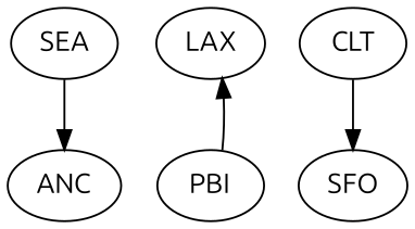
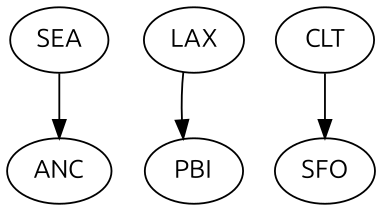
  digraph {
    fontname=Ubuntu
    node [fontname=Ubuntu]
    edge [fontname=Ubuntu]
    SEA
    ANC
    LAX
    PBI
    CLT
    SFO
    SEA -> ANC [weight=1448]
-   PBI -> LAX [weight=2330]
+   LAX -> PBI [weight=2330]
    CLT -> SFO [weight=2296]
  }
